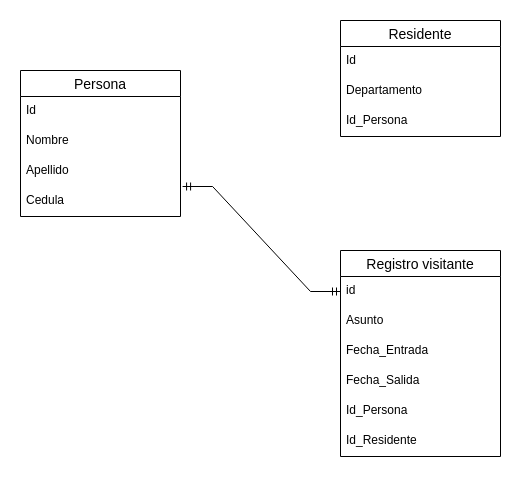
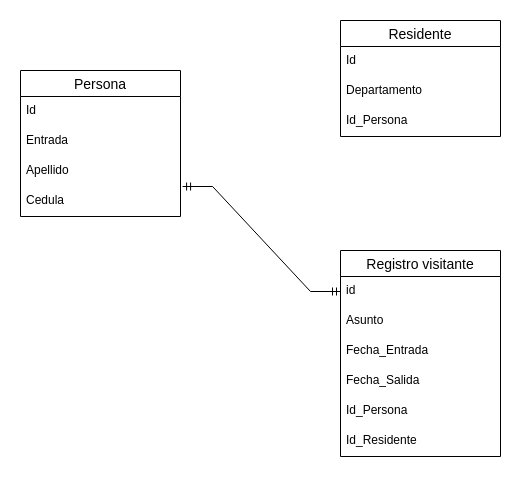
  <mxCell id="0" />
  <mxCell id="1" parent="0" />
  <mxCell id="2" value="Persona" style="swimlane;fontStyle=0;childLayout=stackLayout;horizontal=1;startSize=26;horizontalStack=0;resizeParent=1;resizeParentMax=0;resizeLast=0;collapsible=1;marginBottom=0;align=center;fontSize=14;" parent="1" vertex="1"><mxGeometry x="20" y="70" width="160" height="146" as="geometry" /></mxCell>
  <mxCell id="3" value="Id" style="text;strokeColor=none;fillColor=none;spacingLeft=4;spacingRight=4;overflow=hidden;rotatable=0;points=[[0,0.5],[1,0.5]];portConstraint=eastwest;fontSize=12;" parent="2" vertex="1"><mxGeometry y="26" width="160" height="30" as="geometry" /></mxCell>
- <mxCell id="4" value="Nombre" style="text;strokeColor=none;fillColor=none;spacingLeft=4;spacingRight=4;overflow=hidden;rotatable=0;points=[[0,0.5],[1,0.5]];portConstraint=eastwest;fontSize=12;" parent="2" vertex="1"><mxGeometry y="56" width="160" height="30" as="geometry" /></mxCell>
+ <mxCell id="4" value="Entrada" style="text;strokeColor=none;fillColor=none;spacingLeft=4;spacingRight=4;overflow=hidden;rotatable=0;points=[[0,0.5],[1,0.5]];portConstraint=eastwest;fontSize=12;" parent="2" vertex="1"><mxGeometry y="56" width="160" height="30" as="geometry" /></mxCell>
  <mxCell id="5" value="Apellido" style="text;strokeColor=none;fillColor=none;spacingLeft=4;spacingRight=4;overflow=hidden;rotatable=0;points=[[0,0.5],[1,0.5]];portConstraint=eastwest;fontSize=12;" parent="2" vertex="1"><mxGeometry y="86" width="160" height="30" as="geometry" /></mxCell>
  <mxCell id="6" value="Cedula&#10;" style="text;strokeColor=none;fillColor=none;spacingLeft=4;spacingRight=4;overflow=hidden;rotatable=0;points=[[0,0.5],[1,0.5]];portConstraint=eastwest;fontSize=12;" parent="2" vertex="1"><mxGeometry y="116" width="160" height="30" as="geometry" /></mxCell>
  <mxCell id="7" value="Residente" style="swimlane;fontStyle=0;childLayout=stackLayout;horizontal=1;startSize=26;horizontalStack=0;resizeParent=1;resizeParentMax=0;resizeLast=0;collapsible=1;marginBottom=0;align=center;fontSize=14;" parent="1" vertex="1"><mxGeometry x="340" y="20" width="160" height="116" as="geometry" /></mxCell>
  <mxCell id="8" value="Id&#10;" style="text;strokeColor=none;fillColor=none;spacingLeft=4;spacingRight=4;overflow=hidden;rotatable=0;points=[[0,0.5],[1,0.5]];portConstraint=eastwest;fontSize=12;" parent="7" vertex="1"><mxGeometry y="26" width="160" height="30" as="geometry" /></mxCell>
  <mxCell id="9" value="Departamento" style="text;strokeColor=none;fillColor=none;spacingLeft=4;spacingRight=4;overflow=hidden;rotatable=0;points=[[0,0.5],[1,0.5]];portConstraint=eastwest;fontSize=12;" parent="7" vertex="1"><mxGeometry y="56" width="160" height="30" as="geometry" /></mxCell>
  <mxCell id="10" value="Id_Persona" style="text;strokeColor=none;fillColor=none;spacingLeft=4;spacingRight=4;overflow=hidden;rotatable=0;points=[[0,0.5],[1,0.5]];portConstraint=eastwest;fontSize=12;" parent="7" vertex="1"><mxGeometry y="86" width="160" height="30" as="geometry" /></mxCell>
  <mxCell id="11" value="Registro visitante" style="swimlane;fontStyle=0;childLayout=stackLayout;horizontal=1;startSize=26;horizontalStack=0;resizeParent=1;resizeParentMax=0;resizeLast=0;collapsible=1;marginBottom=0;align=center;fontSize=14;" parent="1" vertex="1"><mxGeometry x="340" y="250" width="160" height="206" as="geometry" /></mxCell>
  <mxCell id="12" value="id" style="text;strokeColor=none;fillColor=none;spacingLeft=4;spacingRight=4;overflow=hidden;rotatable=0;points=[[0,0.5],[1,0.5]];portConstraint=eastwest;fontSize=12;" parent="11" vertex="1"><mxGeometry y="26" width="160" height="30" as="geometry" /></mxCell>
  <mxCell id="13" value="Asunto" style="text;strokeColor=none;fillColor=none;spacingLeft=4;spacingRight=4;overflow=hidden;rotatable=0;points=[[0,0.5],[1,0.5]];portConstraint=eastwest;fontSize=12;" parent="11" vertex="1"><mxGeometry y="56" width="160" height="30" as="geometry" /></mxCell>
  <mxCell id="14" value="Fecha_Entrada" style="text;strokeColor=none;fillColor=none;spacingLeft=4;spacingRight=4;overflow=hidden;rotatable=0;points=[[0,0.5],[1,0.5]];portConstraint=eastwest;fontSize=12;" parent="11" vertex="1"><mxGeometry y="86" width="160" height="30" as="geometry" /></mxCell>
  <mxCell id="15" value="Fecha_Salida&#10;" style="text;strokeColor=none;fillColor=none;spacingLeft=4;spacingRight=4;overflow=hidden;rotatable=0;points=[[0,0.5],[1,0.5]];portConstraint=eastwest;fontSize=12;" parent="11" vertex="1"><mxGeometry y="116" width="160" height="30" as="geometry" /></mxCell>
  <mxCell id="16" value="Id_Persona" style="text;strokeColor=none;fillColor=none;spacingLeft=4;spacingRight=4;overflow=hidden;rotatable=0;points=[[0,0.5],[1,0.5]];portConstraint=eastwest;fontSize=12;" parent="11" vertex="1"><mxGeometry y="146" width="160" height="30" as="geometry" /></mxCell>
  <mxCell id="17" value="Id_Residente&#10;" style="text;strokeColor=none;fillColor=none;spacingLeft=4;spacingRight=4;overflow=hidden;rotatable=0;points=[[0,0.5],[1,0.5]];portConstraint=eastwest;fontSize=12;" parent="11" vertex="1"><mxGeometry y="176" width="160" height="30" as="geometry" /></mxCell>
  <mxCell id="18" value="" style="edgeStyle=entityRelationEdgeStyle;fontSize=12;html=1;endArrow=ERmandOne;startArrow=ERmandOne;rounded=0;exitX=1.013;exitY=0;exitDx=0;exitDy=0;exitPerimeter=0;entryX=0;entryY=0.5;entryDx=0;entryDy=0;" parent="1" source="6" target="12" edge="1"><mxGeometry width="100" height="100" relative="1" as="geometry"><mxPoint x="440" y="260" as="sourcePoint" /><mxPoint x="540" y="160" as="targetPoint" /></mxGeometry></mxCell>
